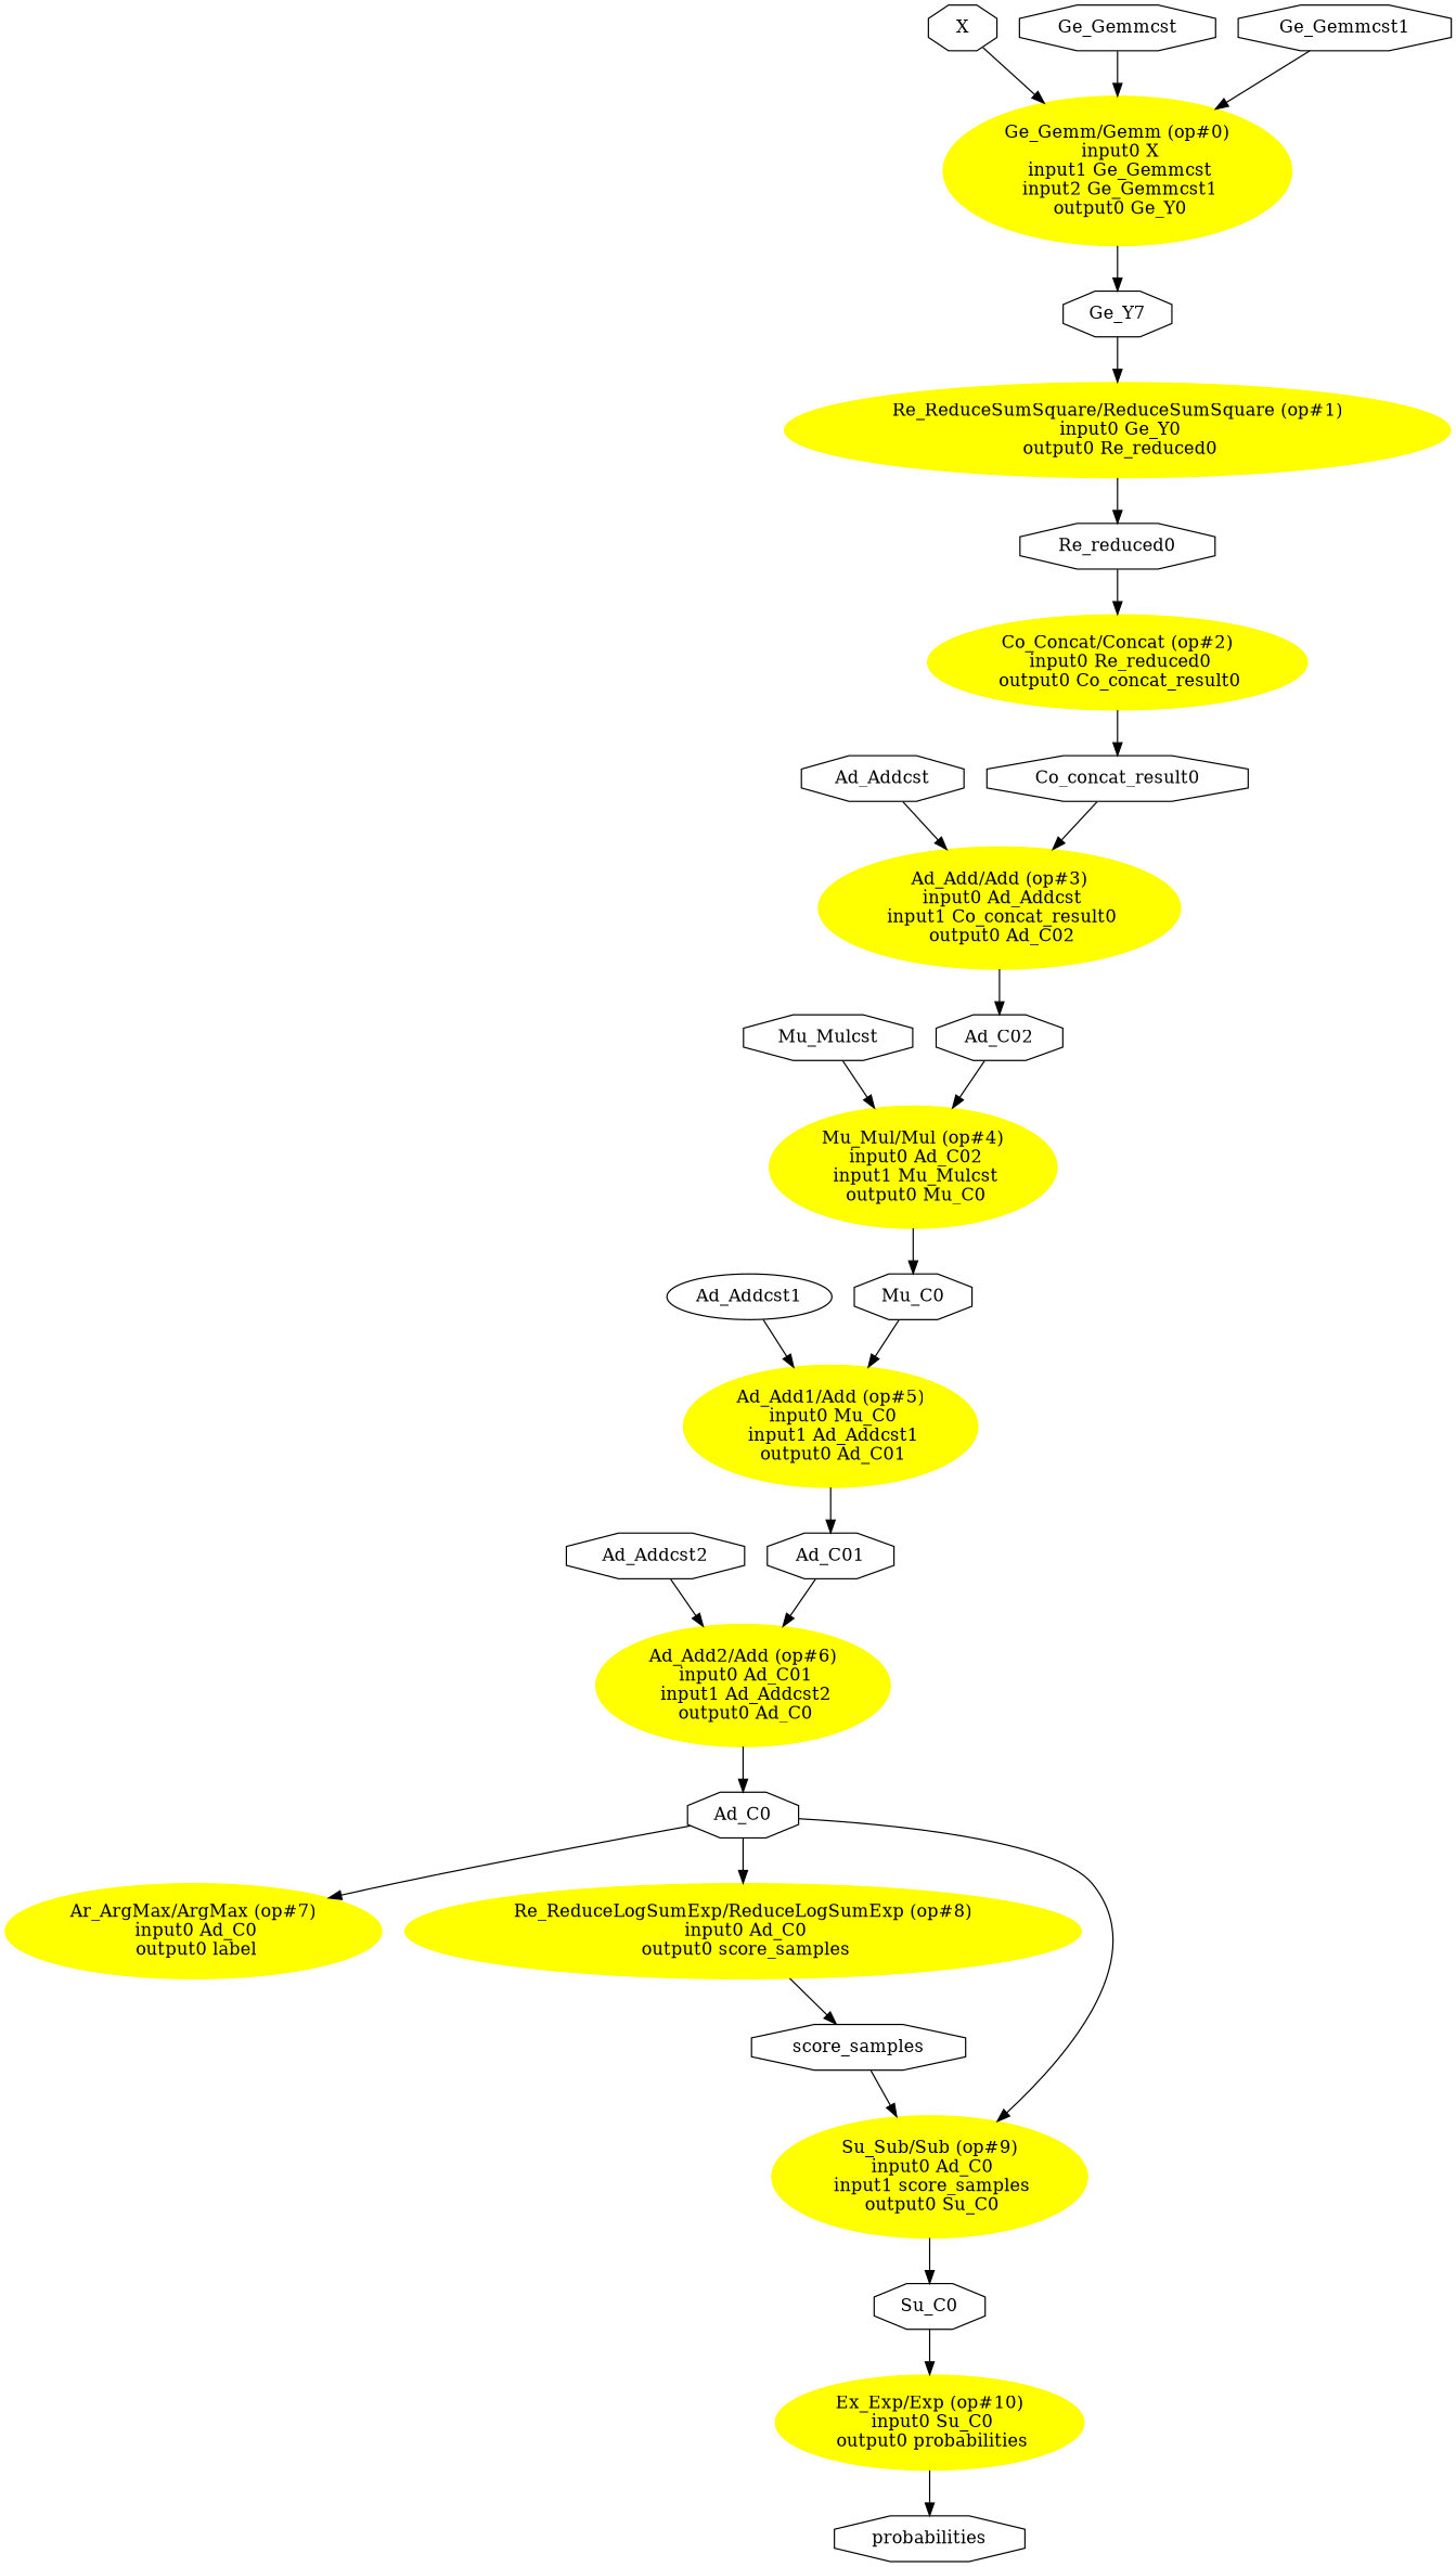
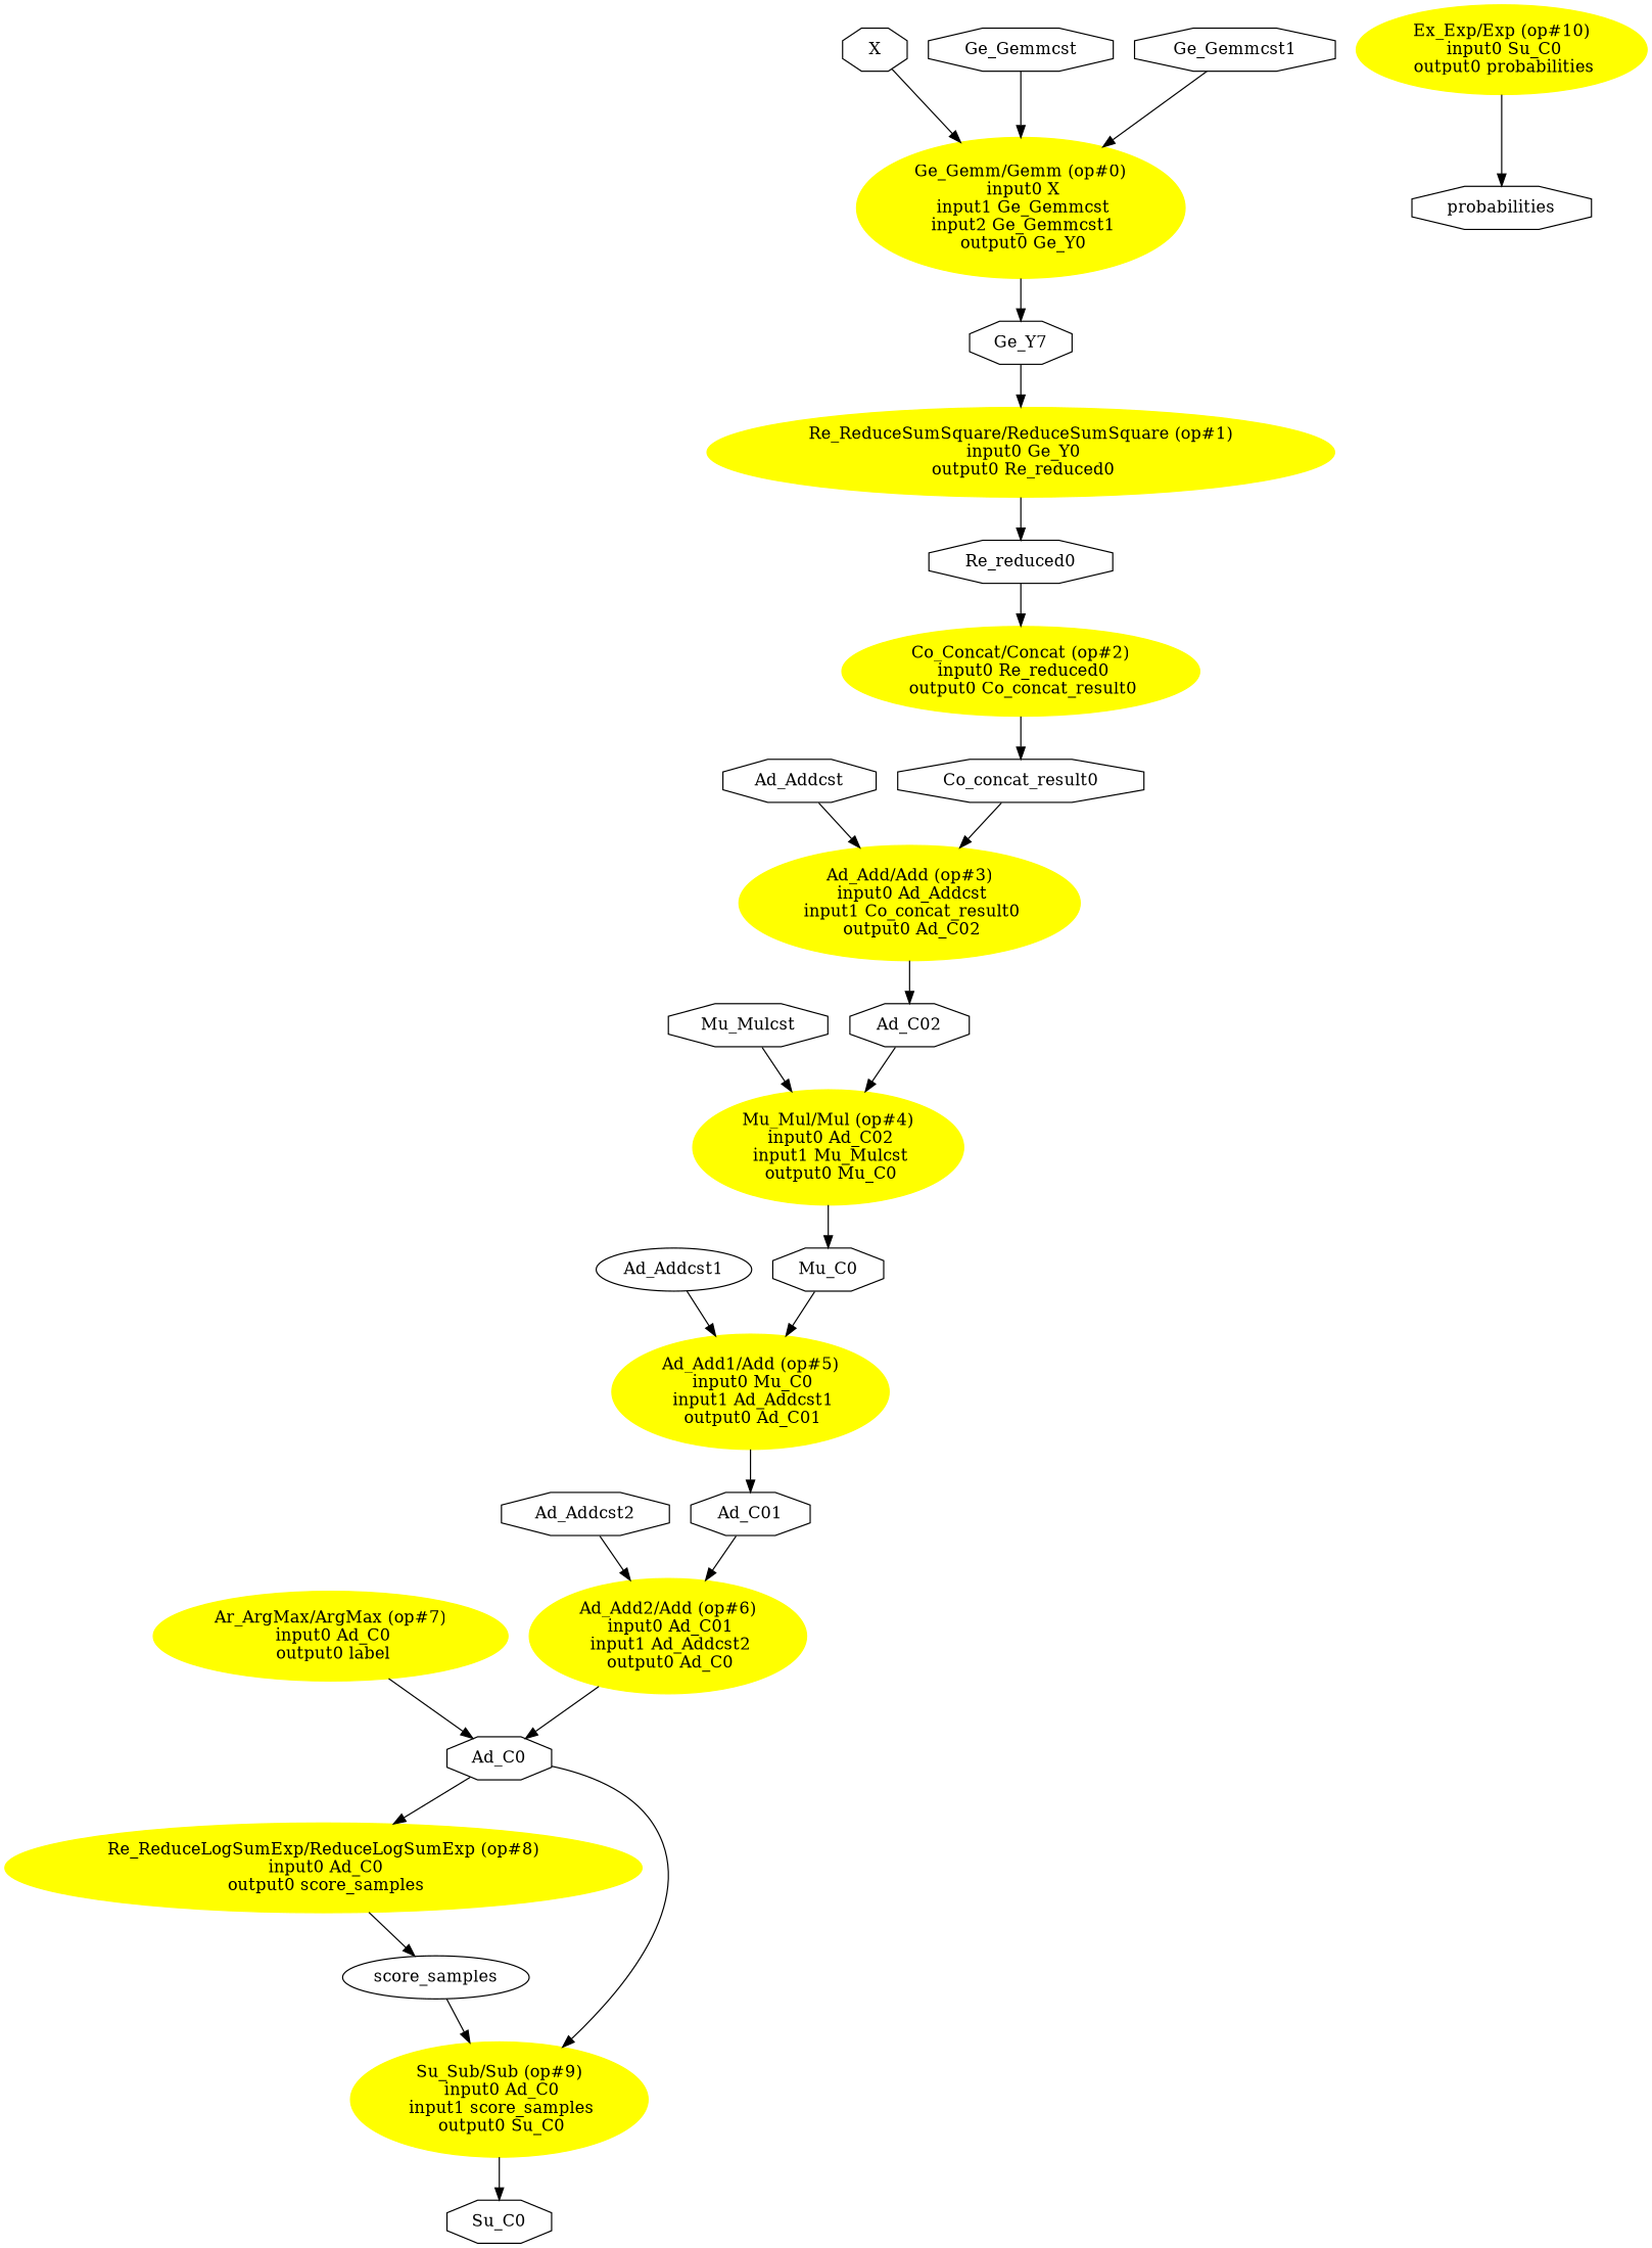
  digraph {
    rankdir=TB
    node [shape=octagon]
    "Ge_Gemm/Gemm (op#0)\n input0 X\n input1 Ge_Gemmcst\n input2 Ge_Gemmcst1\n output0 Ge_Y0" [color=yellow fillcolor=yellow height=1.6303 style=filled width=3.1623 shape=""]
    n2 [height=0.5 label=Ge_Y7 width=1.1139]
    "Re_ReduceSumSquare/ReduceSumSquare (op#1)\n input0 Ge_Y0\n output0 Re_reduced0" [color=yellow fillcolor=yellow height=1.041 style=filled width=5.8926 shape=""]
    n4 [height=0.5 label=Re_reduced0 width=1.7978]
    n5 [height=0.5 label=X width=0.75]
    n6 [height=0.5 label=Ge_Gemmcst width=1.8564]
    n7 [height=0.5 label=Ge_Gemmcst1 width=1.9737]
    "Co_Concat/Concat (op#2)\n input0 Re_reduced0\n output0 Co_concat_result0" [color=yellow fillcolor=yellow height=1.041 style=filled width=3.398 shape=""]
    n9 [height=0.5 label=Co_concat_result0 width=2.4036]
    "Ad_Add/Add (op#3)\n input0 Ad_Addcst\n input1 Co_concat_result0\n output0 Ad_C02" [color=yellow fillcolor=yellow height=1.3356 style=filled width=3.2409 shape=""]
    n11 [height=0.5 label=Ad_C02 width=1.2702]
    "Mu_Mul/Mul (op#4)\n input0 Ad_C02\n input1 Mu_Mulcst\n output0 Mu_C0" [color=yellow fillcolor=yellow height=1.3356 style=filled width=2.5927 shape=""]
    n13 [height=0.5 label=Mu_C0 width=1.1529]
    n14 [height=0.5 label=Ad_Addcst width=1.6219]
    "Ad_Add1/Add (op#5)\n input0 Mu_C0\n input1 Ad_Addcst1\n output0 Ad_C01" [color=yellow fillcolor=yellow height=1.3356 style=filled width=2.8088 shape=""]
    n16 [height=0.5 label=Ad_C01 width=1.2702]
    n17 [height=0.5 label=Mu_Mulcst width=1.5829]
    "Ad_Add2/Add (op#6)\n input0 Ad_C01\n input1 Ad_Addcst2\n output0 Ad_C0" [color=yellow fillcolor=yellow height=1.3356 style=filled width=2.8088 shape=""]
    n19 [height=0.5 label=Ad_C0 width=1.1334]
    n20 [height=0.5 label=Ad_Addcst1 shape=ellipse width=1.7392]
    "Ar_ArgMax/ArgMax (op#7)\n input0 Ad_C0\n output0 label" [color=yellow fillcolor=yellow height=1.041 style=filled width=3.457 shape=""]
    "Re_ReduceLogSumExp/ReduceLogSumExp (op#8)\n input0 Ad_C0\n output0 score_samples" [color=yellow fillcolor=yellow height=1.041 style=filled width=6.1283 shape=""]
    "Su_Sub/Sub (op#9)\n input0 Ad_C0\n input1 score_samples\n output0 Su_C0" [color=yellow fillcolor=yellow height=1.3356 style=filled width=2.7891 shape=""]
-   n24 [height=0.5 label=score_samples width=1.9541]
+   n24 [height=0.5 label=score_samples shape=ellipse width=1.9541]
    n25 [height=0.5 label=Su_C0 width=1.0943]
    n26 [height=0.5 label=Ad_Addcst2 width=1.7392]
    "Ex_Exp/Exp (op#10)\n input0 Su_C0\n output0 probabilities" [color=yellow fillcolor=yellow height=1.041 style=filled width=2.6909 shape=""]
    n28 [height=0.5 label=probabilities width=1.661]
    "Ge_Gemm/Gemm (op#0)\n input0 X\n input1 Ge_Gemmcst\n input2 Ge_Gemmcst1\n output0 Ge_Y0" -> n2
    n2 -> "Re_ReduceSumSquare/ReduceSumSquare (op#1)\n input0 Ge_Y0\n output0 Re_reduced0"
    "Re_ReduceSumSquare/ReduceSumSquare (op#1)\n input0 Ge_Y0\n output0 Re_reduced0" -> n4
    n4 -> "Co_Concat/Concat (op#2)\n input0 Re_reduced0\n output0 Co_concat_result0"
    n5 -> "Ge_Gemm/Gemm (op#0)\n input0 X\n input1 Ge_Gemmcst\n input2 Ge_Gemmcst1\n output0 Ge_Y0"
    n6 -> "Ge_Gemm/Gemm (op#0)\n input0 X\n input1 Ge_Gemmcst\n input2 Ge_Gemmcst1\n output0 Ge_Y0"
    n7 -> "Ge_Gemm/Gemm (op#0)\n input0 X\n input1 Ge_Gemmcst\n input2 Ge_Gemmcst1\n output0 Ge_Y0"
    "Co_Concat/Concat (op#2)\n input0 Re_reduced0\n output0 Co_concat_result0" -> n9
    n9 -> "Ad_Add/Add (op#3)\n input0 Ad_Addcst\n input1 Co_concat_result0\n output0 Ad_C02"
    "Ad_Add/Add (op#3)\n input0 Ad_Addcst\n input1 Co_concat_result0\n output0 Ad_C02" -> n11
    n11 -> "Mu_Mul/Mul (op#4)\n input0 Ad_C02\n input1 Mu_Mulcst\n output0 Mu_C0"
    "Mu_Mul/Mul (op#4)\n input0 Ad_C02\n input1 Mu_Mulcst\n output0 Mu_C0" -> n13
    n13 -> "Ad_Add1/Add (op#5)\n input0 Mu_C0\n input1 Ad_Addcst1\n output0 Ad_C01"
    n14 -> "Ad_Add/Add (op#3)\n input0 Ad_Addcst\n input1 Co_concat_result0\n output0 Ad_C02"
    "Ad_Add1/Add (op#5)\n input0 Mu_C0\n input1 Ad_Addcst1\n output0 Ad_C01" -> n16
    n16 -> "Ad_Add2/Add (op#6)\n input0 Ad_C01\n input1 Ad_Addcst2\n output0 Ad_C0"
    n17 -> "Mu_Mul/Mul (op#4)\n input0 Ad_C02\n input1 Mu_Mulcst\n output0 Mu_C0"
    "Ad_Add2/Add (op#6)\n input0 Ad_C01\n input1 Ad_Addcst2\n output0 Ad_C0" -> n19
-   n19 -> "Ar_ArgMax/ArgMax (op#7)\n input0 Ad_C0\n output0 label"
+   "Ar_ArgMax/ArgMax (op#7)\n input0 Ad_C0\n output0 label" -> n19
    n19 -> "Re_ReduceLogSumExp/ReduceLogSumExp (op#8)\n input0 Ad_C0\n output0 score_samples"
    n19 -> "Su_Sub/Sub (op#9)\n input0 Ad_C0\n input1 score_samples\n output0 Su_C0"
    n20 -> "Ad_Add1/Add (op#5)\n input0 Mu_C0\n input1 Ad_Addcst1\n output0 Ad_C01"
    "Re_ReduceLogSumExp/ReduceLogSumExp (op#8)\n input0 Ad_C0\n output0 score_samples" -> n24
    "Su_Sub/Sub (op#9)\n input0 Ad_C0\n input1 score_samples\n output0 Su_C0" -> n25
    n24 -> "Su_Sub/Sub (op#9)\n input0 Ad_C0\n input1 score_samples\n output0 Su_C0"
-   n25 -> "Ex_Exp/Exp (op#10)\n input0 Su_C0\n output0 probabilities"
    n26 -> "Ad_Add2/Add (op#6)\n input0 Ad_C01\n input1 Ad_Addcst2\n output0 Ad_C0"
    "Ex_Exp/Exp (op#10)\n input0 Su_C0\n output0 probabilities" -> n28
  }
